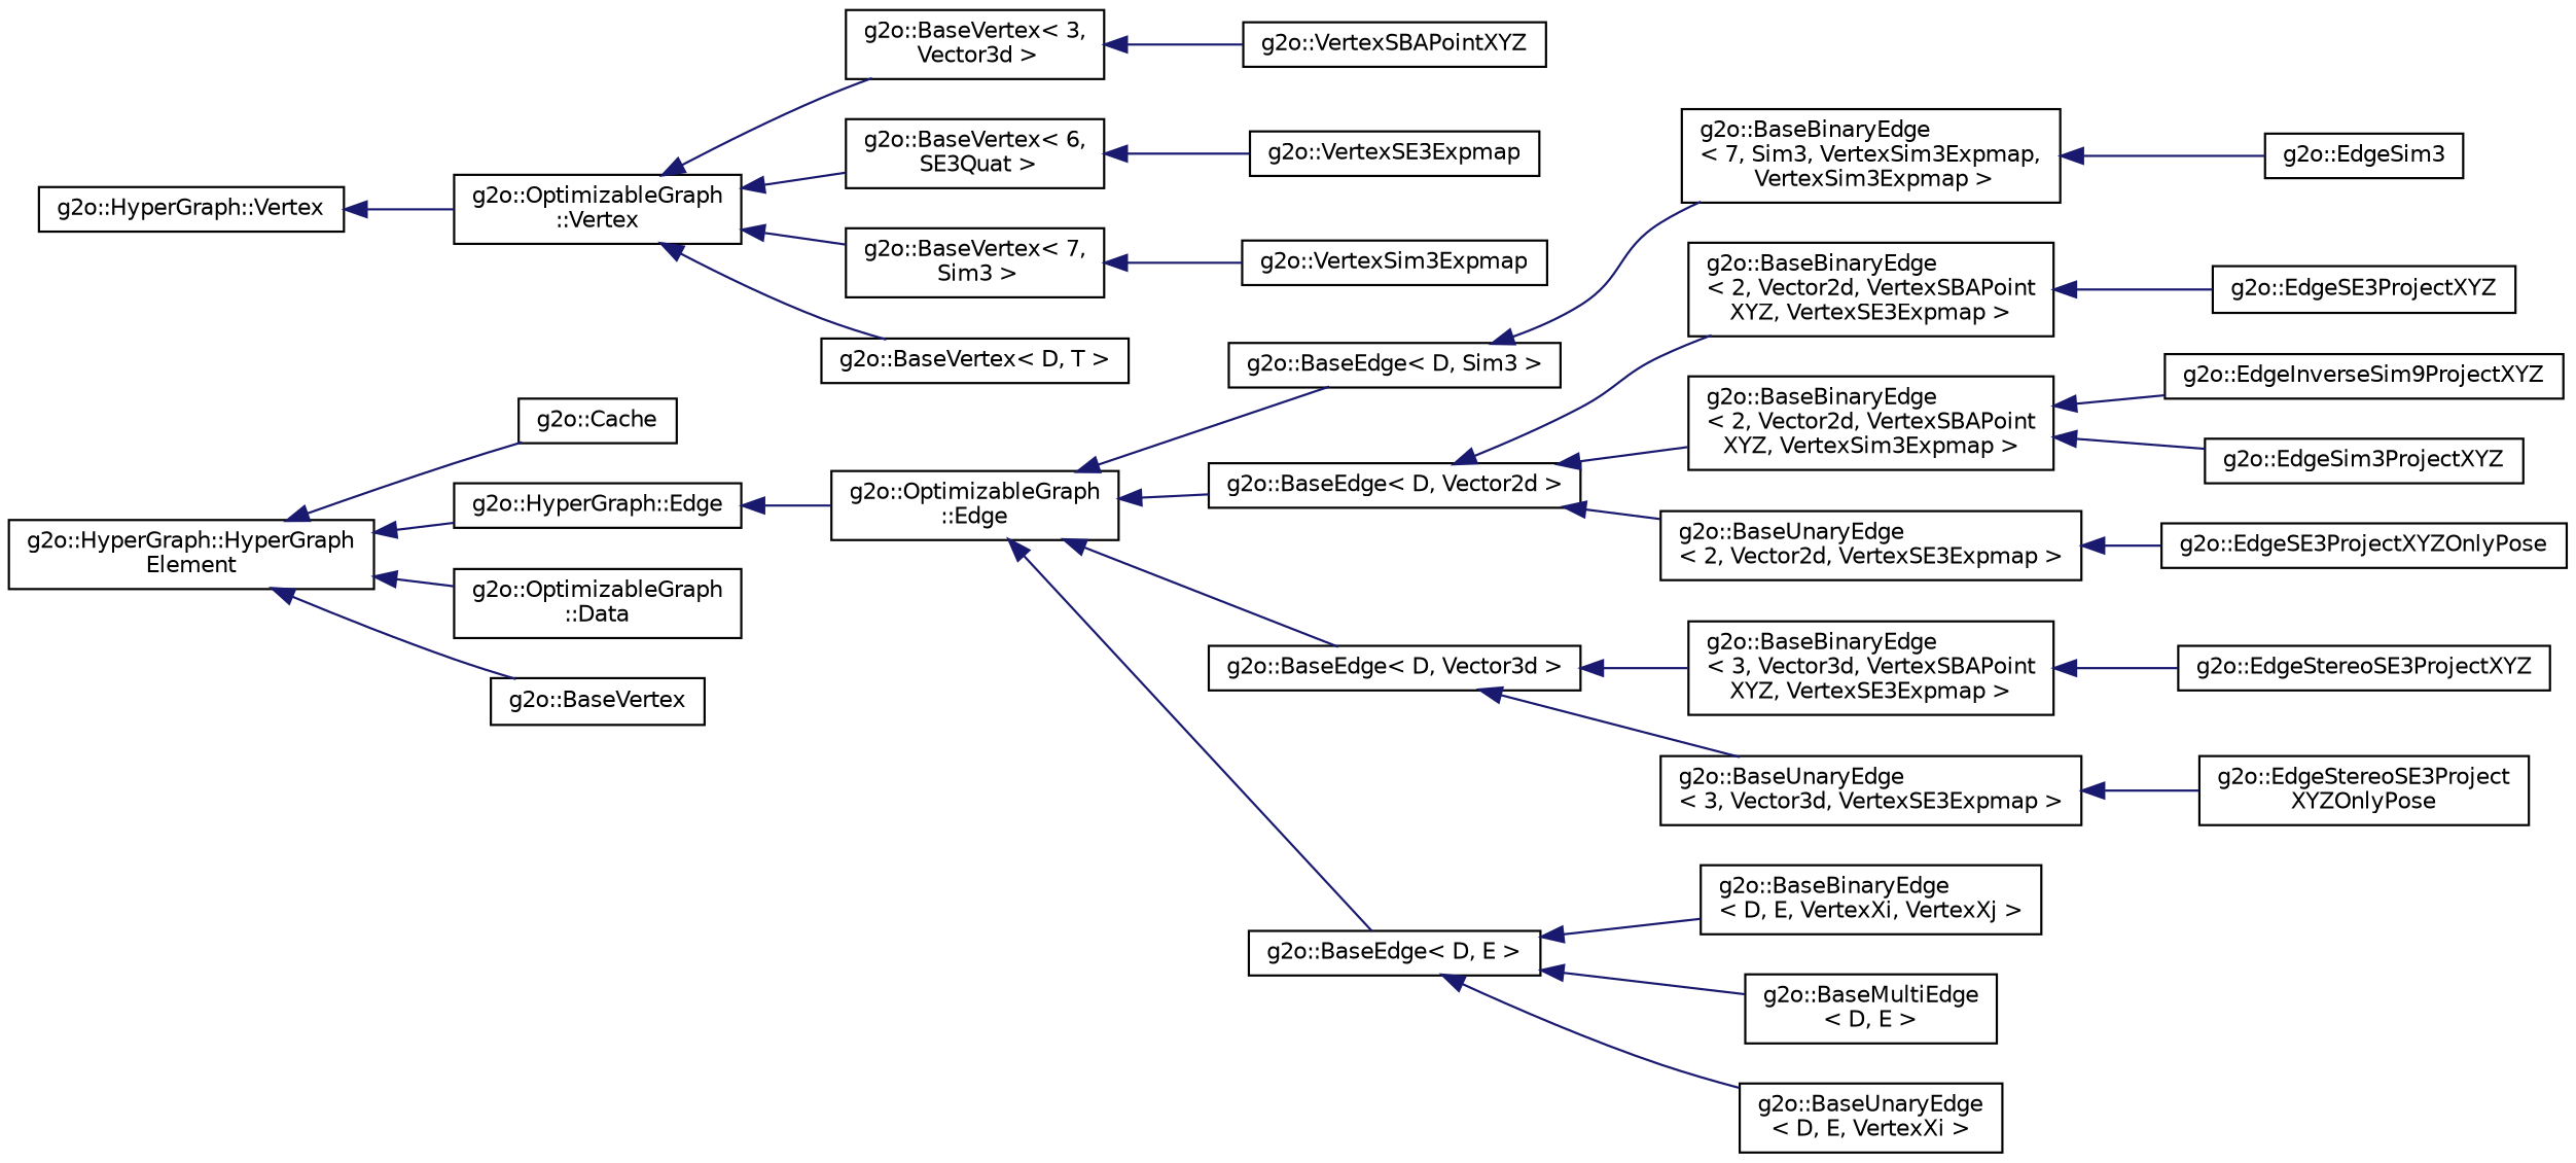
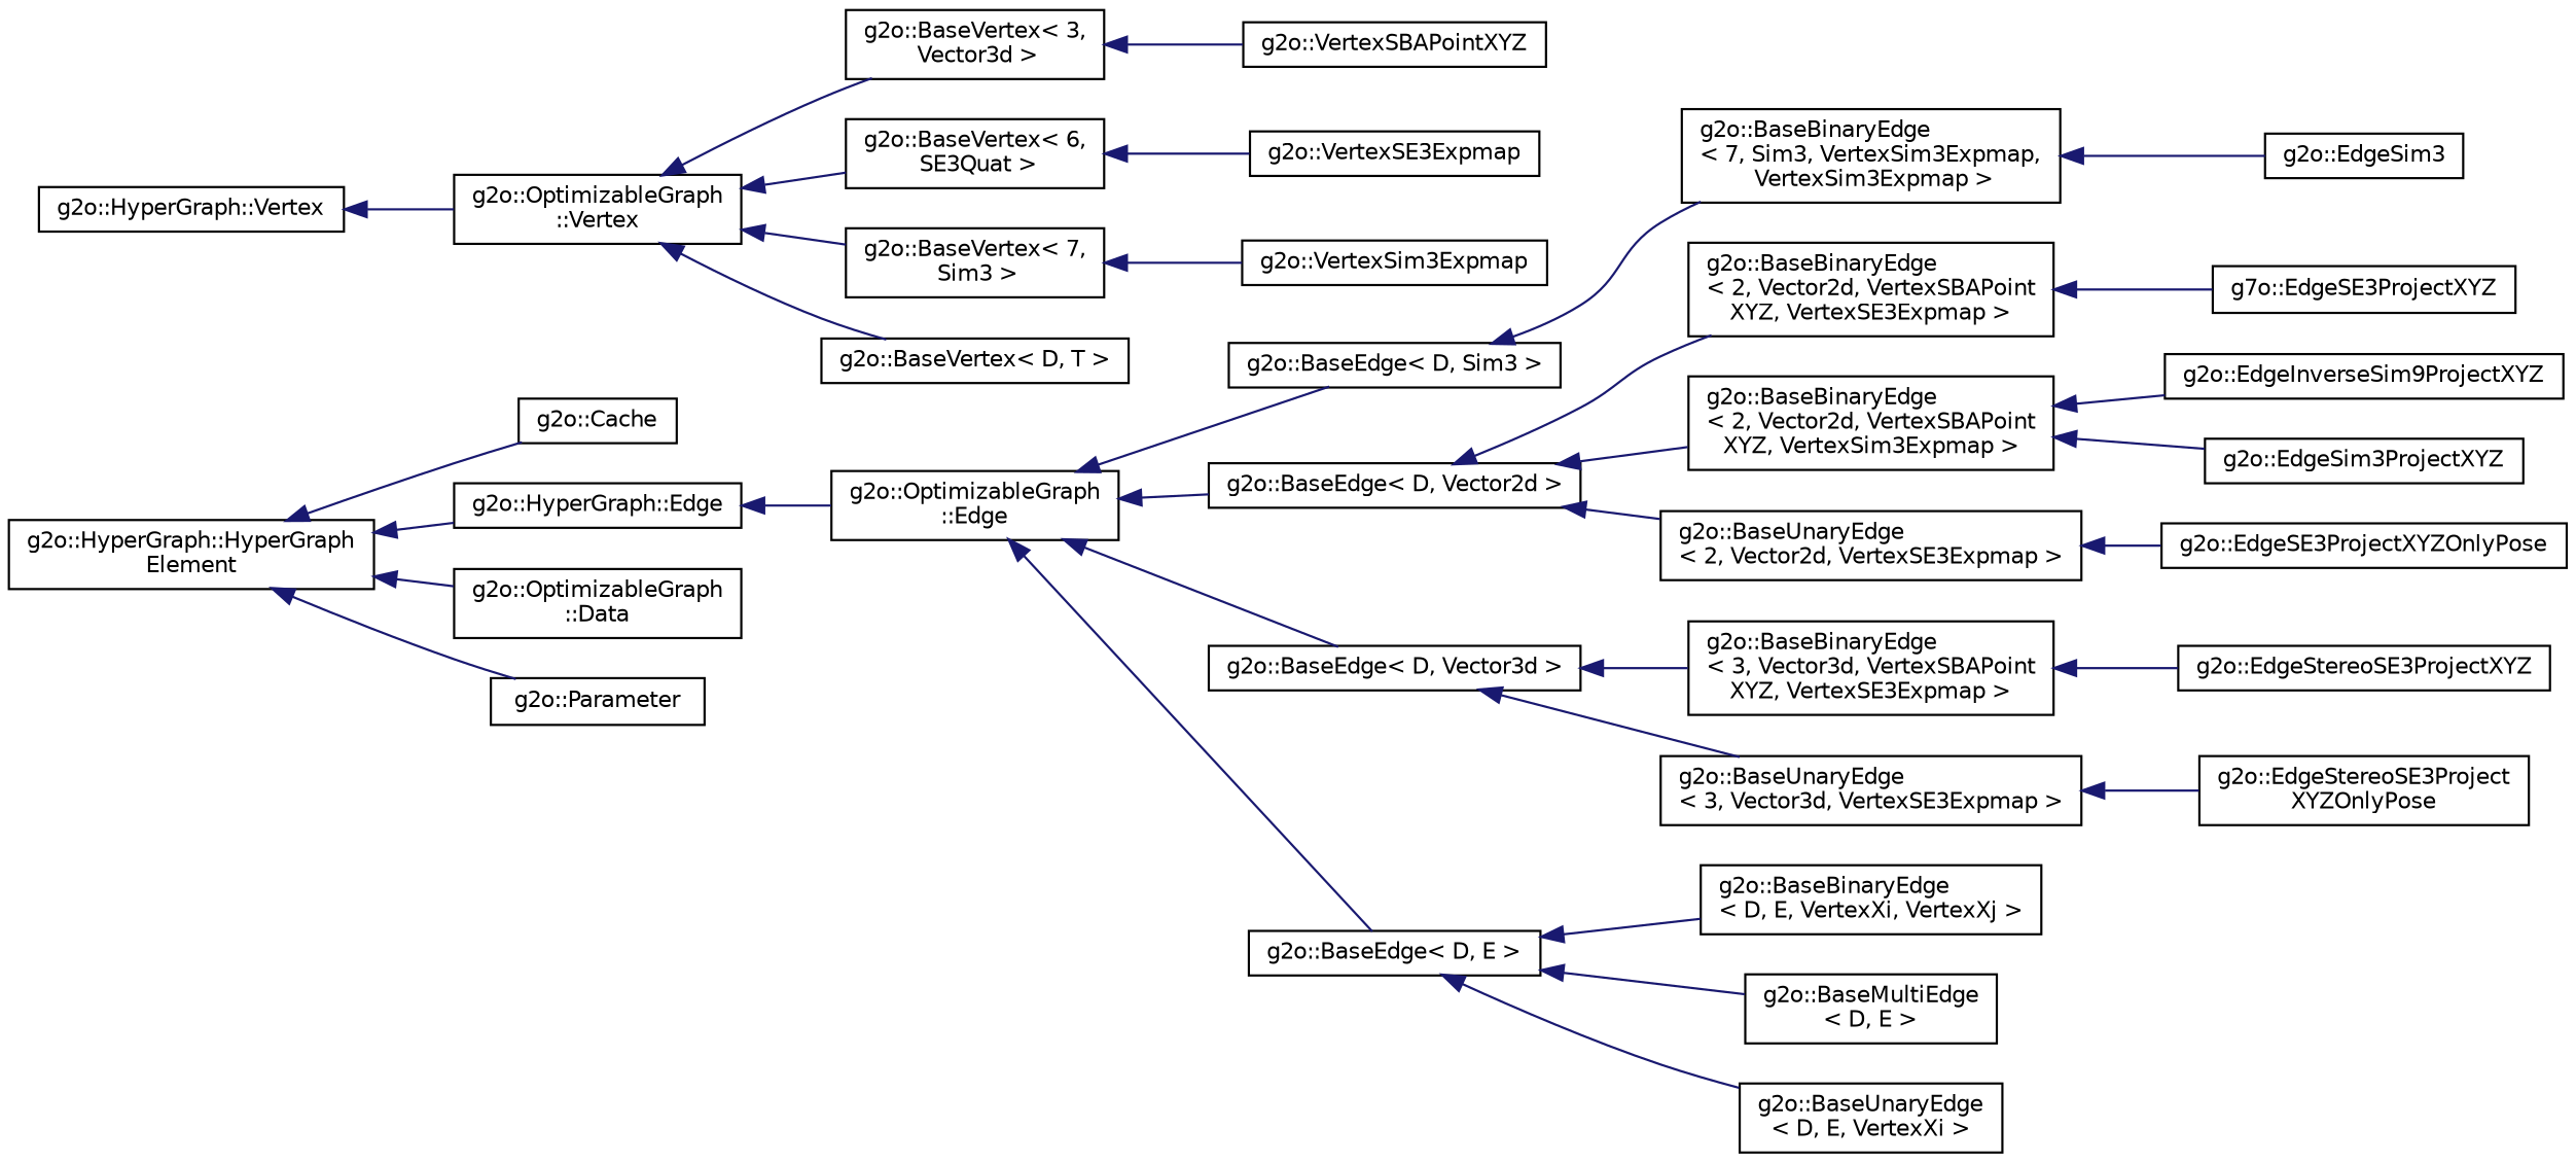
  digraph {
    rankdir=LR
    node [color=black fillcolor=white fontname=Helvetica fontsize=10 shape=record style=filled]
    edge [color=midnightblue dir=back fontname=Helvetica fontsize=10 labelfontname=Helvetica labelfontsize=10 style=solid]
    n1 [height=0.2 label="g2o::HyperGraph::HyperGraph\lElement" width=0.4]
    n2 [height=0.2 label="g2o::Cache" width=0.4]
    n3 [height=0.2 label="g2o::HyperGraph::Edge" width=0.4]
    n4 [height=0.2 label="g2o::OptimizableGraph\l::Data" width=0.4]
-   n5 [height=0.2 label="g2o::BaseVertex" width=0.4]
+   n5 [height=0.2 label="g2o::Parameter" width=0.4]
    n6 [height=0.2 label="g2o::OptimizableGraph\l::Edge" width=0.4]
    n7 [height=0.2 label="g2o::HyperGraph::Vertex" width=0.4]
    n8 [height=0.2 label="g2o::OptimizableGraph\l::Vertex" width=0.4]
    n9 [height=0.2 label="g2o::BaseEdge\< D, Sim3 \>" width=0.4]
    n10 [height=0.2 label="g2o::BaseEdge\< D, Vector2d \>" width=0.4]
    n11 [height=0.2 label="g2o::BaseEdge\< D, Vector3d \>" width=0.4]
    n12 [height=0.2 label="g2o::BaseEdge\< D, E \>" width=0.4]
    n13 [height=0.2 label="g2o::BaseBinaryEdge\l\< 7, Sim3, VertexSim3Expmap,\l VertexSim3Expmap \>" width=0.4]
    n14 [height=0.2 label="g2o::BaseBinaryEdge\l\< 2, Vector2d, VertexSBAPoint\lXYZ, VertexSE3Expmap \>" width=0.4]
    n15 [height=0.2 label="g2o::BaseBinaryEdge\l\< 2, Vector2d, VertexSBAPoint\lXYZ, VertexSim3Expmap \>" width=0.4]
    n16 [height=0.2 label="g2o::BaseUnaryEdge\l\< 2, Vector2d, VertexSE3Expmap \>" width=0.4]
    n17 [height=0.2 label="g2o::BaseBinaryEdge\l\< 3, Vector3d, VertexSBAPoint\lXYZ, VertexSE3Expmap \>" width=0.4]
    n18 [height=0.2 label="g2o::BaseUnaryEdge\l\< 3, Vector3d, VertexSE3Expmap \>" width=0.4]
    n19 [height=0.2 label="g2o::BaseBinaryEdge\l\< D, E, VertexXi, VertexXj \>" width=0.4]
    n20 [height=0.2 label="g2o::BaseMultiEdge\l\< D, E \>" width=0.4]
    n21 [height=0.2 label="g2o::BaseUnaryEdge\l\< D, E, VertexXi \>" width=0.4]
    n22 [height=0.2 label="g2o::EdgeSim3" width=0.4]
-   n23 [height=0.2 label="g2o::EdgeSE3ProjectXYZ" width=0.4]
+   n23 [height=0.2 label="g7o::EdgeSE3ProjectXYZ" width=0.4]
    n24 [height=0.2 label="g2o::EdgeInverseSim9ProjectXYZ" width=0.4]
    n25 [height=0.2 label="g2o::EdgeSim3ProjectXYZ" width=0.4]
    n26 [height=0.2 label="g2o::EdgeSE3ProjectXYZOnlyPose" width=0.4]
    n27 [height=0.2 label="g2o::EdgeStereoSE3ProjectXYZ" width=0.4]
    n28 [height=0.2 label="g2o::EdgeStereoSE3Project\lXYZOnlyPose" width=0.4]
    n29 [height=0.2 label="g2o::BaseVertex\< 3,\l Vector3d \>" width=0.4]
    n30 [height=0.2 label="g2o::BaseVertex\< 6,\l SE3Quat \>" width=0.4]
    n31 [height=0.2 label="g2o::BaseVertex\< 7,\l Sim3 \>" width=0.4]
    n32 [height=0.2 label="g2o::BaseVertex\< D, T \>" width=0.4]
    n33 [height=0.2 label="g2o::VertexSBAPointXYZ" width=0.4]
    n34 [height=0.2 label="g2o::VertexSE3Expmap" width=0.4]
    n35 [height=0.2 label="g2o::VertexSim3Expmap" width=0.4]
    n1 -> n2
    n1 -> n3
    n1 -> n4
    n1 -> n5
    n3 -> n6
    n6 -> n9
    n6 -> n10
    n6 -> n11
    n6 -> n12
    n7 -> n8
    n8 -> n29
    n8 -> n30
    n8 -> n31
    n8 -> n32
    n9 -> n13
    n10 -> n14
    n10 -> n15
    n10 -> n16
    n11 -> n17
    n11 -> n18
    n12 -> n19
    n12 -> n20
    n12 -> n21
    n13 -> n22
    n14 -> n23
    n15 -> n24
    n15 -> n25
    n16 -> n26
    n17 -> n27
    n18 -> n28
    n29 -> n33
    n30 -> n34
    n31 -> n35
  }
